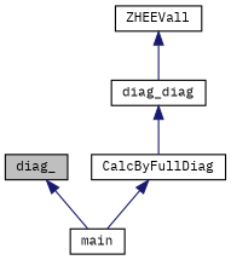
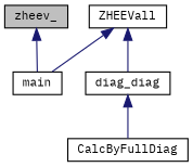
  digraph {
    fontname="IBM Plex Mono"
    rankdir=TB
    node [color=black fillcolor=white fontname="IBM Plex Mono" fontsize=10 shape=record style=filled]
    edge [color=midnightblue dir=back fontname="IBM Plex Mono" fontsize=10 labelfontname=Helvetica labelfontsize=10 style=solid]
-   n1 [fillcolor=grey75 fontcolor=black height=0.2 label=diag_ width=0.4]
+   n1 [fillcolor=grey75 fontcolor=black height=0.2 label=zheev_ width=0.4]
    n2 [height=0.2 label=main width=0.4]
    n3 [height=0.2 label=ZHEEVall width=0.4]
    n4 [height=0.2 label=diag_diag width=0.4]
    n5 [height=0.2 label=CalcByFullDiag width=0.4]
    n1 -> n2
    n3 -> n4
    n4 -> n5
-   n5 -> n2
+   n3 -> n2
  }
